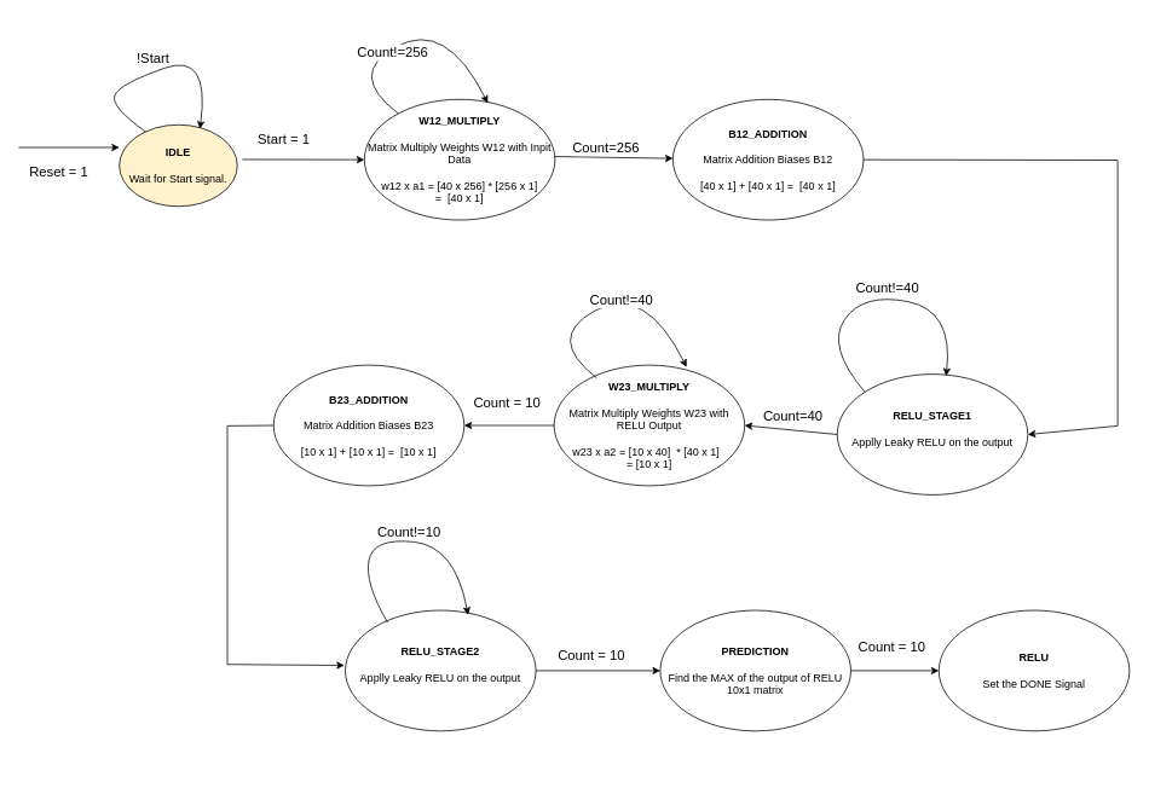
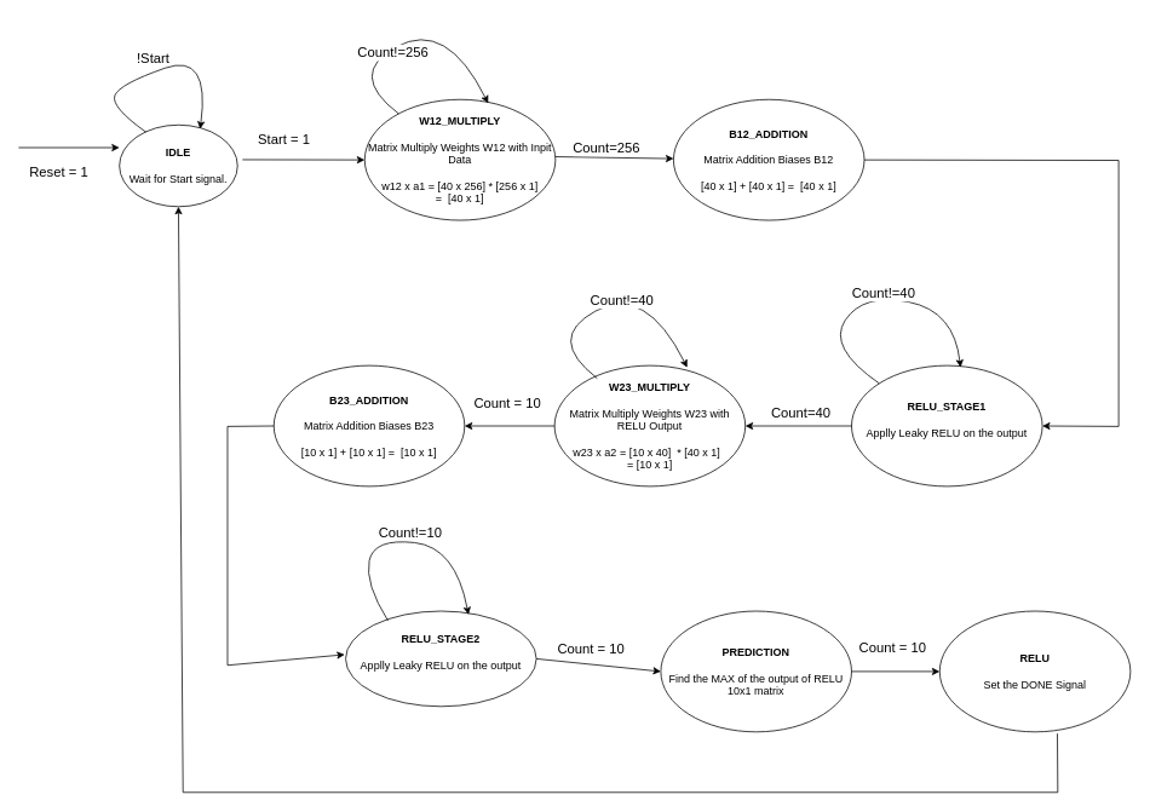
  <mxCell id="0" />
  <mxCell id="1" parent="0" />
  <mxCell id="2" value="&lt;font style=&quot;font-size: 12px;&quot;&gt;&lt;b&gt;W12_MULTIPLY&lt;/b&gt;&lt;/font&gt;&lt;div style=&quot;&quot;&gt;&lt;font style=&quot;font-size: 12px;&quot;&gt;&lt;br&gt;&lt;/font&gt;&lt;/div&gt;&lt;div style=&quot;&quot;&gt;&lt;font style=&quot;font-size: 12px;&quot;&gt;Matrix Multiply Weights W12 with Inpit Data&lt;/font&gt;&lt;/div&gt;&lt;div style=&quot;&quot;&gt;&lt;font style=&quot;font-size: 12px;&quot;&gt;&lt;br&gt;&lt;/font&gt;&lt;/div&gt;&lt;div style=&quot;&quot;&gt;&lt;font style=&quot;font-size: 12px;&quot;&gt;w12 x a1 = [40 x 256] * [256 x 1]&lt;/font&gt;&lt;br&gt;&lt;/div&gt;&lt;div style=&quot;&quot;&gt;&lt;font style=&quot;font-size: 12px;&quot;&gt;=&amp;nbsp; [40 x 1]&lt;/font&gt;&lt;/div&gt;" style="ellipse;whiteSpace=wrap;html=1;" parent="1" vertex="1"><mxGeometry x="401" y="109" width="210" height="133" as="geometry" /></mxCell>
- <mxCell id="3" value="&lt;b&gt;IDLE&lt;/b&gt;&lt;div&gt;&lt;br&gt;&lt;/div&gt;&lt;div&gt;Wait for Start signal.&lt;/div&gt;" style="ellipse;whiteSpace=wrap;html=1;fillColor=#fff2cc;" parent="1" vertex="1"><mxGeometry x="131" y="137" width="130" height="90" as="geometry" /></mxCell>
+ <mxCell id="3" value="&lt;b&gt;IDLE&lt;/b&gt;&lt;div&gt;&lt;br&gt;&lt;/div&gt;&lt;div&gt;Wait for Start signal.&lt;/div&gt;" style="ellipse;whiteSpace=wrap;html=1;" parent="1" vertex="1"><mxGeometry x="131" y="137" width="130" height="90" as="geometry" /></mxCell>
  <mxCell id="4" value="" style="curved=1;endArrow=classic;html=1;rounded=0;entryX=0.683;entryY=0.05;entryDx=0;entryDy=0;entryPerimeter=0;exitX=0.225;exitY=0.088;exitDx=0;exitDy=0;exitPerimeter=0;" parent="1" source="3" target="3" edge="1"><mxGeometry width="50" height="50" relative="1" as="geometry"><mxPoint x="161.138" y="147.004" as="sourcePoint" /><mxPoint x="222" y="137.94" as="targetPoint" /><Array as="points"><mxPoint x="121" y="116.9" /><mxPoint x="131" y="92" /><mxPoint x="231" y="56.9" /></Array></mxGeometry></mxCell>
  <mxCell id="5" value="!Start" style="edgeLabel;html=1;align=center;verticalAlign=middle;resizable=0;points=[];fontSize=15;" vertex="1" connectable="0" parent="4"><mxGeometry x="-0.148" y="-3" relative="1" as="geometry"><mxPoint y="-20" as="offset" /></mxGeometry></mxCell>
  <mxCell id="6" value="" style="endArrow=classic;html=1;rounded=0;" edge="1" parent="1"><mxGeometry width="50" height="50" relative="1" as="geometry"><mxPoint x="20" y="162" as="sourcePoint" /><mxPoint x="131" y="162" as="targetPoint" /></mxGeometry></mxCell>
  <mxCell id="7" value="Reset = 1" style="edgeLabel;html=1;align=center;verticalAlign=middle;resizable=0;points=[];fontSize=15;" vertex="1" connectable="0" parent="6"><mxGeometry x="-0.225" relative="1" as="geometry"><mxPoint y="25" as="offset" /></mxGeometry></mxCell>
  <mxCell id="8" value="" style="endArrow=classic;html=1;rounded=0;exitX=1.042;exitY=0.425;exitDx=0;exitDy=0;exitPerimeter=0;entryX=0;entryY=0.5;entryDx=0;entryDy=0;" edge="1" parent="1" source="3" target="2"><mxGeometry width="50" height="50" relative="1" as="geometry"><mxPoint x="441" y="462" as="sourcePoint" /><mxPoint x="491" y="412" as="targetPoint" /></mxGeometry></mxCell>
  <mxCell id="9" value="Start = 1" style="edgeLabel;html=1;align=center;verticalAlign=middle;resizable=0;points=[];fontSize=15;" vertex="1" connectable="0" parent="8"><mxGeometry x="-0.171" y="-1" relative="1" as="geometry"><mxPoint x="-11" y="-24" as="offset" /></mxGeometry></mxCell>
  <mxCell id="10" value="" style="curved=1;endArrow=classic;html=1;rounded=0;entryX=0.647;entryY=0.031;entryDx=0;entryDy=0;entryPerimeter=0;" edge="1" parent="1" source="2" target="2"><mxGeometry width="50" height="50" relative="1" as="geometry"><mxPoint x="420" y="109" as="sourcePoint" /><mxPoint x="480" y="106" as="targetPoint" /><Array as="points"><mxPoint x="381" y="80.9" /><mxPoint x="491" y="20.9" /></Array></mxGeometry></mxCell>
  <mxCell id="11" value="Count!=256" style="edgeLabel;html=1;align=center;verticalAlign=middle;resizable=0;points=[];fontSize=15;" vertex="1" connectable="0" parent="10"><mxGeometry x="-0.148" y="-3" relative="1" as="geometry"><mxPoint as="offset" /></mxGeometry></mxCell>
  <mxCell id="12" value="&lt;font style=&quot;font-size: 12px;&quot;&gt;&lt;b&gt;B12_ADDITION&lt;/b&gt;&lt;/font&gt;&lt;div style=&quot;&quot;&gt;&lt;font style=&quot;font-size: 12px;&quot;&gt;&lt;br&gt;&lt;/font&gt;&lt;/div&gt;&lt;div style=&quot;&quot;&gt;&lt;font style=&quot;font-size: 12px;&quot;&gt;Matrix Addition Biases B12&lt;/font&gt;&lt;/div&gt;&lt;div style=&quot;&quot;&gt;&lt;font style=&quot;font-size: 12px;&quot;&gt;&lt;br&gt;&lt;/font&gt;&lt;/div&gt;&lt;div style=&quot;&quot;&gt;&lt;font style=&quot;font-size: 12px;&quot;&gt;&lt;span style=&quot;background-color: initial;&quot;&gt;[40 x 1] +&amp;nbsp;&lt;/span&gt;&lt;/font&gt;&lt;span style=&quot;background-color: initial;&quot;&gt;[40 x 1]&amp;nbsp;&lt;/span&gt;&lt;span style=&quot;background-color: initial;&quot;&gt;=&amp;nbsp; [40 x 1]&lt;/span&gt;&lt;/div&gt;" style="ellipse;whiteSpace=wrap;html=1;" vertex="1" parent="1"><mxGeometry x="741" y="109" width="210" height="133" as="geometry" /></mxCell>
  <mxCell id="13" value="" style="endArrow=classic;html=1;rounded=0;" edge="1" parent="1" target="12"><mxGeometry width="50" height="50" relative="1" as="geometry"><mxPoint x="611" y="172" as="sourcePoint" /><mxPoint x="661" y="122" as="targetPoint" /></mxGeometry></mxCell>
  <mxCell id="14" value="&lt;span style=&quot;font-size: 15px;&quot;&gt;Count=256&lt;/span&gt;" style="edgeLabel;html=1;align=center;verticalAlign=middle;resizable=0;points=[];" vertex="1" connectable="0" parent="13"><mxGeometry x="-0.152" y="1" relative="1" as="geometry"><mxPoint y="-10" as="offset" /></mxGeometry></mxCell>
- <mxCell id="15" value="&lt;b&gt;RELU_STAGE1&lt;/b&gt;&lt;br&gt;&lt;div style=&quot;&quot;&gt;&lt;font style=&quot;font-size: 12px;&quot;&gt;&lt;br&gt;&lt;/font&gt;&lt;/div&gt;&lt;div style=&quot;&quot;&gt;&lt;font style=&quot;font-size: 12px;&quot;&gt;Applly Leaky RELU on the output&lt;/font&gt;&lt;/div&gt;&lt;div style=&quot;&quot;&gt;&lt;br&gt;&lt;/div&gt;" style="ellipse;whiteSpace=wrap;html=1;" vertex="1" parent="1"><mxGeometry x="922" y="412" width="210" height="133" as="geometry" /></mxCell>
+ <mxCell id="15" value="&lt;b&gt;RELU_STAGE1&lt;/b&gt;&lt;br&gt;&lt;div style=&quot;&quot;&gt;&lt;font style=&quot;font-size: 12px;&quot;&gt;&lt;br&gt;&lt;/font&gt;&lt;/div&gt;&lt;div style=&quot;&quot;&gt;&lt;font style=&quot;font-size: 12px;&quot;&gt;Applly Leaky RELU on the output&lt;/font&gt;&lt;/div&gt;&lt;div style=&quot;&quot;&gt;&lt;br&gt;&lt;/div&gt;" style="ellipse;whiteSpace=wrap;html=1;" vertex="1" parent="1"><mxGeometry x="937" y="402" width="210" height="133" as="geometry" /></mxCell>
  <mxCell id="16" value="" style="curved=1;endArrow=classic;html=1;rounded=0;entryX=0.571;entryY=0.015;entryDx=0;entryDy=0;entryPerimeter=0;exitX=0;exitY=0;exitDx=0;exitDy=0;" edge="1" parent="1" source="15" target="15"><mxGeometry width="50" height="50" relative="1" as="geometry"><mxPoint x="877" y="402" as="sourcePoint" /><mxPoint x="976" y="390" as="targetPoint" /><Array as="points"><mxPoint x="910" y="382" /><mxPoint x="950" y="322" /><mxPoint x="1050" y="342" /></Array></mxGeometry></mxCell>
  <mxCell id="17" value="Count!=40" style="edgeLabel;html=1;align=center;verticalAlign=middle;resizable=0;points=[];fontSize=15;" vertex="1" connectable="0" parent="16"><mxGeometry x="-0.148" y="-3" relative="1" as="geometry"><mxPoint x="26" y="-12" as="offset" /></mxGeometry></mxCell>
  <mxCell id="18" value="&lt;b&gt;W23_MULTIPLY&lt;/b&gt;&lt;br&gt;&lt;div style=&quot;&quot;&gt;&lt;font style=&quot;font-size: 12px;&quot;&gt;&lt;br&gt;&lt;/font&gt;&lt;/div&gt;&lt;div style=&quot;&quot;&gt;&lt;font style=&quot;font-size: 12px;&quot;&gt;Matrix Multiply Weights W23 with RELU Output&lt;/font&gt;&lt;/div&gt;&lt;div style=&quot;&quot;&gt;&lt;font style=&quot;font-size: 12px;&quot;&gt;&lt;br&gt;&lt;/font&gt;&lt;/div&gt;&lt;div style=&quot;&quot;&gt;w23 x a2 = [10 x 40]&amp;nbsp; * [40 x 1]&amp;nbsp;&amp;nbsp;&lt;/div&gt;&lt;div style=&quot;&quot;&gt;= [10 x 1]&lt;br&gt;&lt;/div&gt;" style="ellipse;whiteSpace=wrap;html=1;" vertex="1" parent="1"><mxGeometry x="610" y="402" width="210" height="133" as="geometry" /></mxCell>
  <mxCell id="19" value="" style="curved=1;endArrow=classic;html=1;rounded=0;entryX=0.647;entryY=0.031;entryDx=0;entryDy=0;entryPerimeter=0;" edge="1" parent="1"><mxGeometry width="50" height="50" relative="1" as="geometry"><mxPoint x="657" y="416.1" as="sourcePoint" /><mxPoint x="756" y="404.1" as="targetPoint" /><Array as="points"><mxPoint x="600" y="372" /><mxPoint x="710" y="312" /></Array></mxGeometry></mxCell>
  <mxCell id="20" value="Count!=40" style="edgeLabel;html=1;align=center;verticalAlign=middle;resizable=0;points=[];fontSize=15;" vertex="1" connectable="0" parent="19"><mxGeometry x="-0.148" y="-3" relative="1" as="geometry"><mxPoint x="33" y="-18" as="offset" /></mxGeometry></mxCell>
  <mxCell id="21" value="" style="endArrow=classic;html=1;rounded=0;exitX=0;exitY=0.5;exitDx=0;exitDy=0;entryX=1;entryY=0.5;entryDx=0;entryDy=0;" edge="1" parent="1" source="15" target="18"><mxGeometry width="50" height="50" relative="1" as="geometry"><mxPoint x="570" y="492" as="sourcePoint" /><mxPoint x="620" y="442" as="targetPoint" /></mxGeometry></mxCell>
  <mxCell id="22" value="&lt;span style=&quot;font-size: 15px;&quot;&gt;Count=40&lt;/span&gt;" style="edgeLabel;html=1;align=center;verticalAlign=middle;resizable=0;points=[];" vertex="1" connectable="0" parent="21"><mxGeometry x="0.026" relative="1" as="geometry"><mxPoint x="3" y="-16" as="offset" /></mxGeometry></mxCell>
  <mxCell id="23" value="&lt;b&gt;B23_ADDITION&lt;/b&gt;&lt;br&gt;&lt;div style=&quot;&quot;&gt;&lt;font style=&quot;font-size: 12px;&quot;&gt;&lt;br&gt;&lt;/font&gt;&lt;/div&gt;&lt;div style=&quot;&quot;&gt;&lt;font style=&quot;font-size: 12px;&quot;&gt;Matrix Addition Biases B23&lt;/font&gt;&lt;/div&gt;&lt;div style=&quot;&quot;&gt;&lt;font style=&quot;font-size: 12px;&quot;&gt;&lt;br&gt;&lt;/font&gt;&lt;/div&gt;&lt;div style=&quot;&quot;&gt;&lt;font style=&quot;font-size: 12px;&quot;&gt;&lt;span style=&quot;background-color: initial;&quot;&gt;[10 x 1] +&amp;nbsp;&lt;/span&gt;&lt;/font&gt;&lt;span style=&quot;background-color: initial;&quot;&gt;[10 x 1]&amp;nbsp;&lt;/span&gt;&lt;span style=&quot;background-color: initial;&quot;&gt;=&amp;nbsp; [10 x 1]&lt;/span&gt;&lt;/div&gt;" style="ellipse;whiteSpace=wrap;html=1;" vertex="1" parent="1"><mxGeometry x="301" y="402" width="210" height="133" as="geometry" /></mxCell>
  <mxCell id="24" value="" style="endArrow=classic;html=1;rounded=0;exitX=0;exitY=0.5;exitDx=0;exitDy=0;entryX=1;entryY=0.5;entryDx=0;entryDy=0;" edge="1" parent="1" source="18" target="23"><mxGeometry width="50" height="50" relative="1" as="geometry"><mxPoint x="570" y="392" as="sourcePoint" /><mxPoint x="620" y="342" as="targetPoint" /></mxGeometry></mxCell>
  <mxCell id="25" value="Count = 10" style="edgeLabel;html=1;align=center;verticalAlign=middle;resizable=0;points=[];fontSize=15;" vertex="1" connectable="0" parent="24"><mxGeometry x="0.067" y="-1" relative="1" as="geometry"><mxPoint y="-25" as="offset" /></mxGeometry></mxCell>
- <mxCell id="26" value="&lt;b&gt;RELU_STAGE2&lt;/b&gt;&lt;br&gt;&lt;div style=&quot;&quot;&gt;&lt;font style=&quot;font-size: 12px;&quot;&gt;&lt;br&gt;&lt;/font&gt;&lt;/div&gt;&lt;div style=&quot;&quot;&gt;&lt;font style=&quot;font-size: 12px;&quot;&gt;Applly Leaky RELU on the output&lt;/font&gt;&lt;/div&gt;&lt;div style=&quot;&quot;&gt;&lt;br&gt;&lt;/div&gt;" style="ellipse;whiteSpace=wrap;html=1;" vertex="1" parent="1"><mxGeometry x="380" y="672.4" width="210" height="133" as="geometry" /></mxCell>
+ <mxCell id="26" value="&lt;b&gt;RELU_STAGE2&lt;/b&gt;&lt;br&gt;&lt;div style=&quot;&quot;&gt;&lt;font style=&quot;font-size: 12px;&quot;&gt;&lt;br&gt;&lt;/font&gt;&lt;/div&gt;&lt;div style=&quot;&quot;&gt;&lt;font style=&quot;font-size: 12px;&quot;&gt;Applly Leaky RELU on the output&lt;/font&gt;&lt;/div&gt;&lt;div style=&quot;&quot;&gt;&lt;br&gt;&lt;/div&gt;" style="ellipse;whiteSpace=wrap;html=1;" vertex="1" parent="1"><mxGeometry x="380" y="672.4" width="210" height="105" as="geometry" /></mxCell>
  <mxCell id="27" value="" style="endArrow=classic;html=1;rounded=0;exitX=0;exitY=0.5;exitDx=0;exitDy=0;entryX=-0.005;entryY=0.456;entryDx=0;entryDy=0;entryPerimeter=0;" edge="1" parent="1" source="23" target="26"><mxGeometry width="50" height="50" relative="1" as="geometry"><mxPoint x="570" y="492" as="sourcePoint" /><mxPoint x="620" y="442" as="targetPoint" /><Array as="points"><mxPoint x="250" y="469" /><mxPoint x="250" y="732" /></Array></mxGeometry></mxCell>
  <mxCell id="28" value="" style="curved=1;endArrow=classic;html=1;rounded=0;entryX=0.644;entryY=0.037;entryDx=0;entryDy=0;entryPerimeter=0;exitX=0.222;exitY=0.101;exitDx=0;exitDy=0;exitPerimeter=0;" edge="1" parent="1" source="26" target="26"><mxGeometry width="50" height="50" relative="1" as="geometry"><mxPoint x="428" y="666" as="sourcePoint" /><mxPoint x="517" y="648" as="targetPoint" /><Array as="points"><mxPoint x="401" y="642" /><mxPoint x="411" y="592" /><mxPoint x="501" y="602" /></Array></mxGeometry></mxCell>
  <mxCell id="29" value="Count!=10" style="edgeLabel;html=1;align=center;verticalAlign=middle;resizable=0;points=[];fontSize=15;" vertex="1" connectable="0" parent="28"><mxGeometry x="-0.148" y="-3" relative="1" as="geometry"><mxPoint x="26" y="-12" as="offset" /></mxGeometry></mxCell>
  <mxCell id="30" value="&lt;b&gt;PREDICTION&lt;/b&gt;&lt;br&gt;&lt;div style=&quot;&quot;&gt;&lt;font style=&quot;font-size: 12px;&quot;&gt;&lt;br&gt;&lt;/font&gt;&lt;/div&gt;&lt;div style=&quot;&quot;&gt;&lt;span style=&quot;background-color: initial;&quot;&gt;Find the MAX of the output of RELU 10x1 matrix&lt;/span&gt;&lt;br&gt;&lt;/div&gt;" style="ellipse;whiteSpace=wrap;html=1;" vertex="1" parent="1"><mxGeometry x="727" y="672.4" width="210" height="133" as="geometry" /></mxCell>
  <mxCell id="31" value="" style="endArrow=classic;html=1;rounded=0;exitX=1;exitY=0.5;exitDx=0;exitDy=0;entryX=0;entryY=0.5;entryDx=0;entryDy=0;" edge="1" parent="1" source="26" target="30"><mxGeometry width="50" height="50" relative="1" as="geometry"><mxPoint x="920" y="532" as="sourcePoint" /><mxPoint x="970" y="482" as="targetPoint" /></mxGeometry></mxCell>
  <mxCell id="32" value="&lt;span style=&quot;font-size: 15px;&quot;&gt;Count = 10&lt;/span&gt;" style="edgeLabel;html=1;align=center;verticalAlign=middle;resizable=0;points=[];" vertex="1" connectable="0" parent="31"><mxGeometry x="-0.123" y="-1" relative="1" as="geometry"><mxPoint y="-18" as="offset" /></mxGeometry></mxCell>
  <mxCell id="33" value="&lt;b&gt;RELU&lt;/b&gt;&lt;br&gt;&lt;div style=&quot;&quot;&gt;&lt;font style=&quot;font-size: 12px;&quot;&gt;&lt;br&gt;&lt;/font&gt;&lt;/div&gt;&lt;div style=&quot;&quot;&gt;&lt;span style=&quot;background-color: initial;&quot;&gt;Set the DONE Signal&lt;/span&gt;&lt;br&gt;&lt;/div&gt;" style="ellipse;whiteSpace=wrap;html=1;" vertex="1" parent="1"><mxGeometry x="1034" y="672.4" width="210" height="133" as="geometry" /></mxCell>
  <mxCell id="34" value="" style="endArrow=classic;html=1;rounded=0;exitX=1;exitY=0.5;exitDx=0;exitDy=0;entryX=0;entryY=0.5;entryDx=0;entryDy=0;" edge="1" parent="1" source="30" target="33"><mxGeometry width="50" height="50" relative="1" as="geometry"><mxPoint x="920" y="532" as="sourcePoint" /><mxPoint x="970" y="482" as="targetPoint" /></mxGeometry></mxCell>
  <mxCell id="35" value="&lt;span style=&quot;font-size: 15px;&quot;&gt;Count = 10&lt;/span&gt;" style="edgeLabel;html=1;align=center;verticalAlign=middle;resizable=0;points=[];" vertex="1" connectable="0" parent="34"><mxGeometry x="-0.146" relative="1" as="geometry"><mxPoint x="3" y="-27" as="offset" /></mxGeometry></mxCell>
+ <mxCell id="36" value="" style="endArrow=classic;html=1;rounded=0;exitX=0.617;exitY=1.014;exitDx=0;exitDy=0;entryX=0.5;entryY=1;entryDx=0;entryDy=0;exitPerimeter=0;" edge="1" parent="1" source="33" target="3"><mxGeometry width="50" height="50" relative="1" as="geometry"><mxPoint x="1201" y="742" as="sourcePoint" /><mxPoint x="1251" y="739" as="targetPoint" /><Array as="points"><mxPoint x="1164" y="872" /><mxPoint x="201" y="872" /></Array></mxGeometry></mxCell>
  <mxCell id="37" value="" style="endArrow=classic;html=1;rounded=0;exitX=1;exitY=0.5;exitDx=0;exitDy=0;entryX=1;entryY=0.5;entryDx=0;entryDy=0;" edge="1" parent="1" source="12" target="15"><mxGeometry width="50" height="50" relative="1" as="geometry"><mxPoint x="1041" y="182" as="sourcePoint" /><mxPoint x="1091" y="132" as="targetPoint" /><Array as="points"><mxPoint x="1231" y="176" /><mxPoint x="1231" y="469" /></Array></mxGeometry></mxCell>
